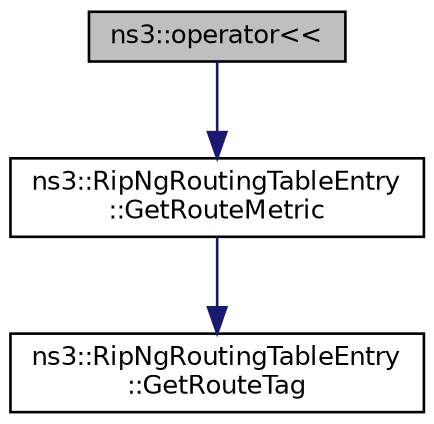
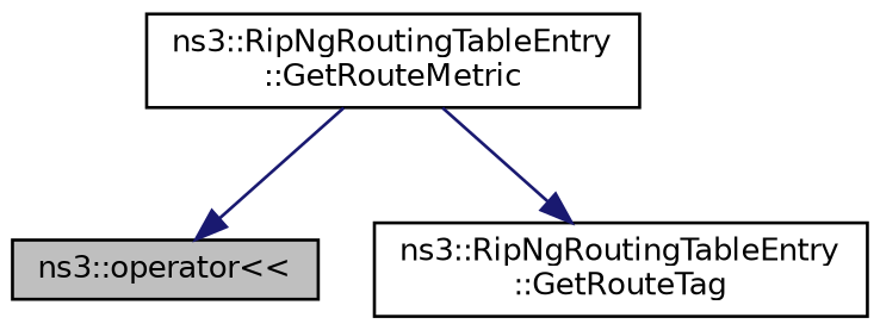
  digraph {
    rankdir=TB
    node [color=black fillcolor=white fontname=Helvetica fontsize=10 shape=record style=filled]
    edge [color=midnightblue fontname=Helvetica fontsize=10 labelfontname=Helvetica labelfontsize=10 style=solid]
    n1 [fillcolor=grey75 fontcolor=black height=0.2 label="ns3::operator\<\<" width=0.4]
    n2 [height=0.2 label="ns3::RipNgRoutingTableEntry\l::GetRouteMetric" width=0.4]
    n3 [height=0.2 label="ns3::RipNgRoutingTableEntry\l::GetRouteTag" width=0.4]
-   n1 -> n2
+   n2 -> n1
    n2 -> n3
  }
